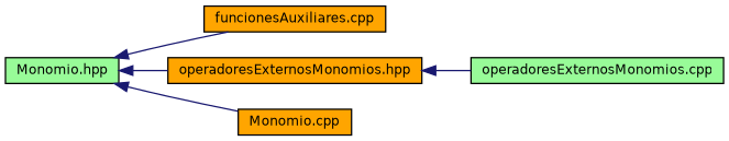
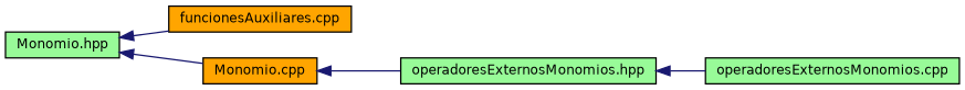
  digraph {
    rankdir=LR
    node [color=black fillcolor=orange fontname=Helvetica fontsize=10 shape=record style=filled]
    edge [color=midnightblue dir=back fontname=Helvetica fontsize=10 labelfontname=Helvetica labelfontsize=10 style=solid]
    n1 [fillcolor=palegreen fontcolor=black height=0.2 label="Monomio.hpp" width=0.4]
    n2 [height=0.2 label="funcionesAuxiliares.cpp" width=0.4]
-   n3 [height=0.2 label="operadoresExternosMonomios.hpp" width=0.4]
+   n3 [fillcolor=palegreen height=0.2 label="operadoresExternosMonomios.hpp" width=0.4]
    n4 [height=0.2 label="Monomio.cpp" width=0.4]
    n5 [fillcolor=palegreen height=0.2 label="operadoresExternosMonomios.cpp" width=0.4]
    n1 -> n2
-   n1 -> n3
+   n4 -> n3
    n1 -> n4
    n3 -> n5
  }
